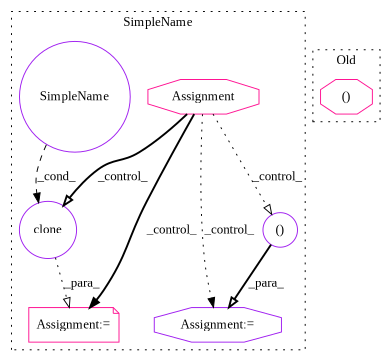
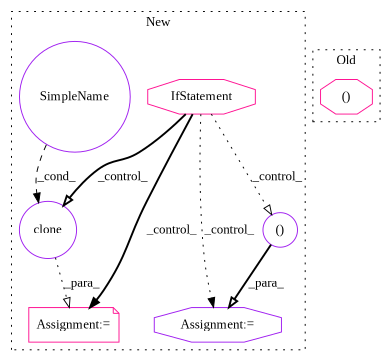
  digraph {
    fontname="Liberation Serif"
    node [a=7 color=purple fontname="Liberation Serif" shape=circle]
    edge [arrowhead=onormal fontname="Liberation Serif" style=dotted]
    n1 [a=32 l=7 label=clone s=5237]
    n2 [color=deeppink l=31 label="Assignment:=" s=5202 shape=note]
    n3 [a=42 label=SimpleName]
    n4 [l=40 label="Assignment:=" s=4870 shape=octagon]
    n5 [a=106 l=35 label="()" s=4910]
-   n6 [a=25 color=deeppink l="4,2" label=Assignment s="4820,4855" shape=octagon]
+   n6 [a=25 color=deeppink l="4,2" label=IfStatement s="4820,4855" shape=octagon]
    n7 [a=106 color=deeppink l=19 label="()" s=3878 shape=octagon]
    subgraph cluster_1 {
-     label=SimpleName
+     label=New
      style=dotted
      n1
      n2
      n3
      n4
      n5
      n6
    }
    subgraph cluster_2 {
      label=Old
      style=dotted
      n7
    }
    n1 -> n2 [label=_para_]
    n3 -> n1 [arrowhead=normal label=_cond_ style=dashed]
    n5 -> n4 [label=_para_ style=bold]
    n6 -> n1 [label=_control_ style=bold]
    n6 -> n2 [arrowhead=normal label=_control_ style=bold]
    n6 -> n4 [arrowhead=normal label=_control_]
    n6 -> n5 [label=_control_]
  }
